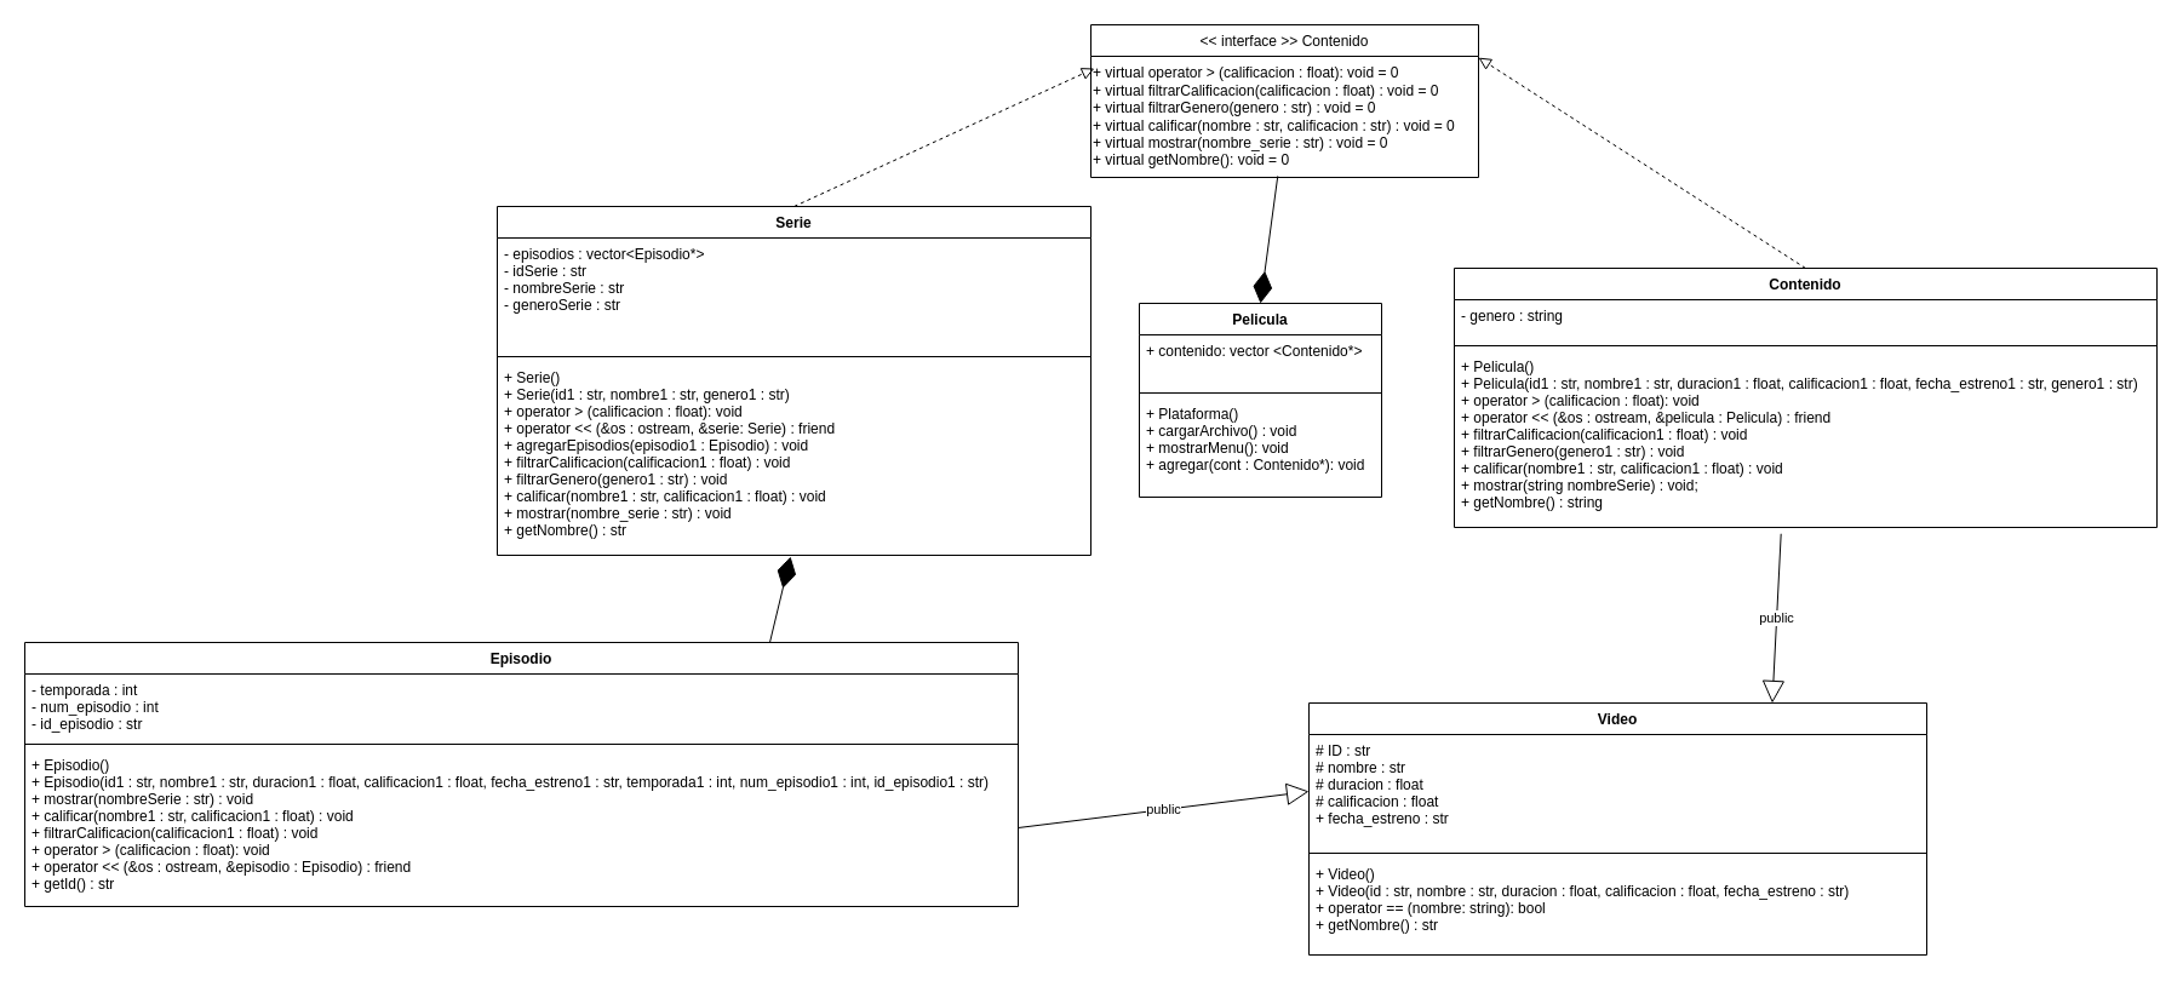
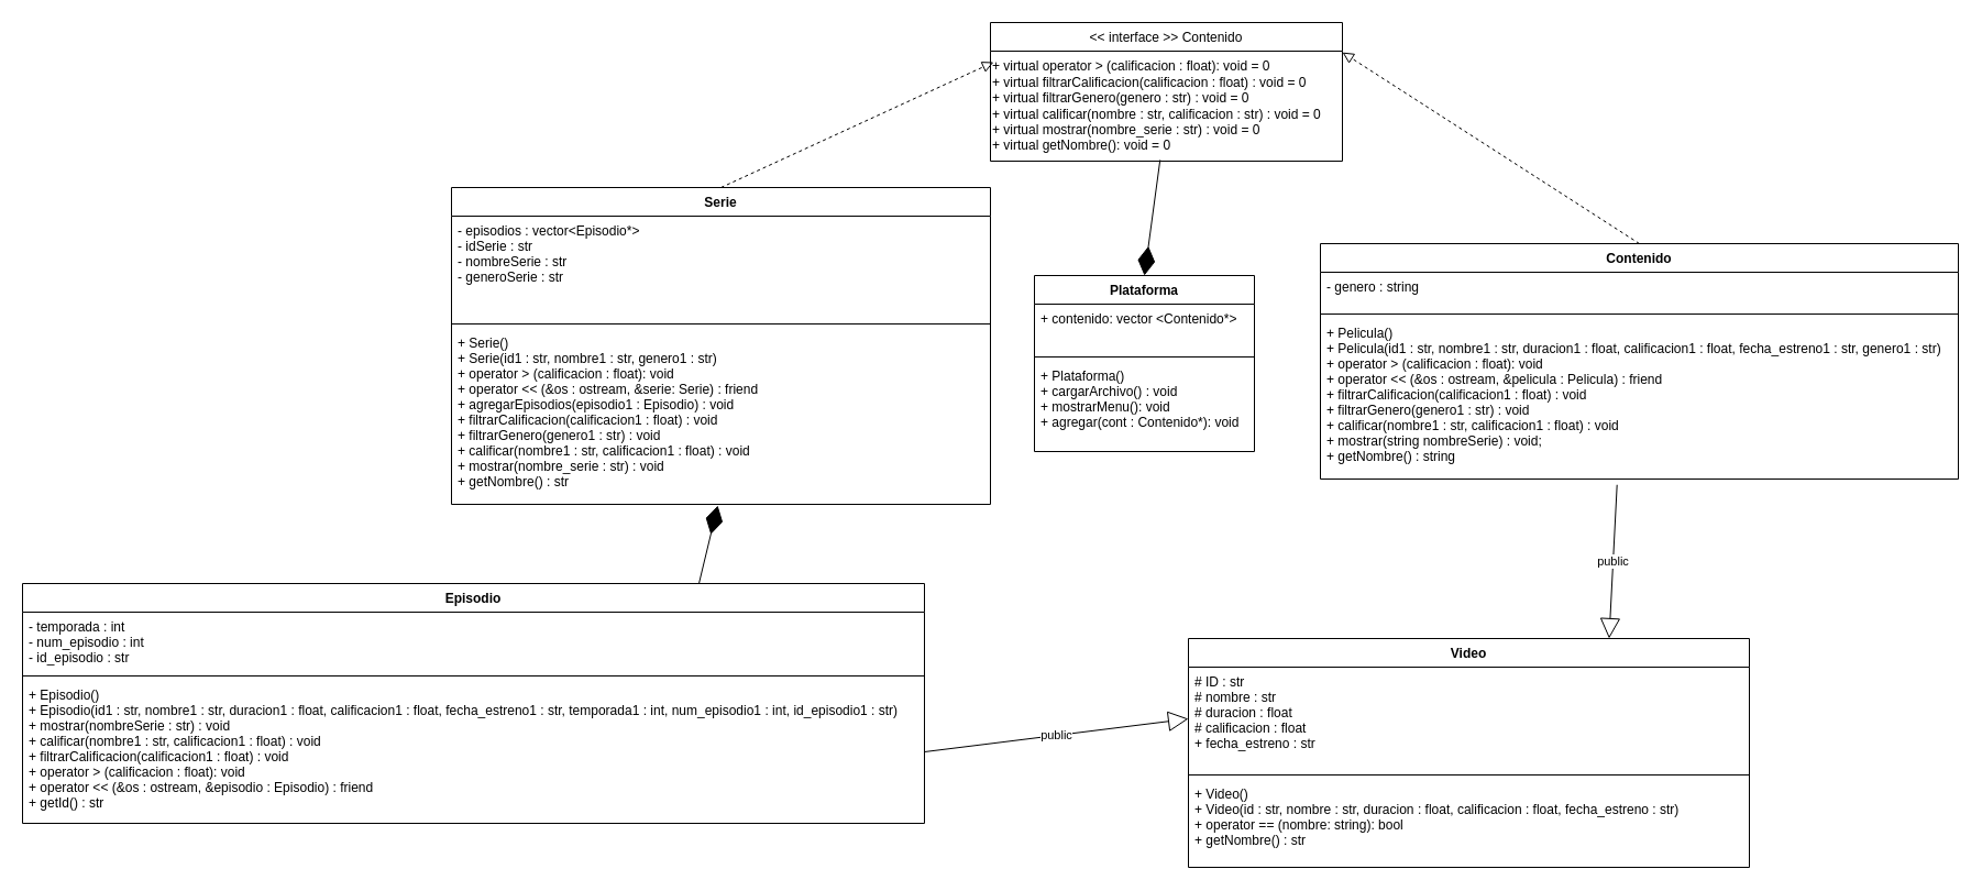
  <mxCell id="0" />
  <mxCell id="1" parent="0" />
  <mxCell id="2" value="" style="endArrow=diamondThin;endFill=1;endSize=24;html=1;exitX=0.75;exitY=0;exitDx=0;exitDy=0;entryX=0.494;entryY=1.007;entryDx=0;entryDy=0;entryPerimeter=0;" edge="1" parent="1" source="22" target="21"><mxGeometry width="160" relative="1" as="geometry"><mxPoint x="755" y="433" as="sourcePoint" /><mxPoint x="755" y="370" as="targetPoint" /></mxGeometry></mxCell>
  <mxCell id="3" value="public" style="endArrow=block;endSize=16;endFill=0;html=1;entryX=0.75;entryY=0;entryDx=0;entryDy=0;exitX=0.465;exitY=1.036;exitDx=0;exitDy=0;exitPerimeter=0;" edge="1" parent="1" source="29" target="14"><mxGeometry width="160" relative="1" as="geometry"><mxPoint x="1330" y="360" as="sourcePoint" /><mxPoint x="1120" y="500" as="targetPoint" /></mxGeometry></mxCell>
  <mxCell id="4" value="public" style="endArrow=block;endSize=16;endFill=0;html=1;exitX=1;exitY=0.5;exitDx=0;exitDy=0;entryX=0;entryY=0.5;entryDx=0;entryDy=0;" edge="1" parent="1" source="25" target="15"><mxGeometry width="160" relative="1" as="geometry"><mxPoint x="825" y="508" as="sourcePoint" /><mxPoint x="1000" y="570" as="targetPoint" /></mxGeometry></mxCell>
  <mxCell id="5" value="&lt;&lt; interface &gt;&gt; Contenido" style="swimlane;fontStyle=0;childLayout=stackLayout;horizontal=1;startSize=26;fillColor=none;horizontalStack=0;resizeParent=1;resizeParentMax=0;resizeLast=0;collapsible=1;marginBottom=0;" vertex="1" parent="1"><mxGeometry x="900" y="20" width="320" height="126" as="geometry" /></mxCell>
  <mxCell id="6" value="+ virtual operator &amp;gt; (calificacion : float): void = 0&lt;br&gt;+ virtual filtrarCalificacion(calificacion : float) : void = 0&lt;br&gt;+ virtual filtrarGenero(genero : str) : void = 0&lt;br&gt;+ virtual calificar(nombre : str,&amp;nbsp;calificacion : str) : void = 0&lt;br&gt;+ virtual mostrar(nombre_serie : str) : void = 0&lt;br&gt;+ virtual getNombre(): void = 0" style="text;html=1;align=left;verticalAlign=middle;resizable=0;points=[];autosize=1;strokeColor=none;fillColor=none;" vertex="1" parent="5"><mxGeometry y="26" width="320" height="100" as="geometry" /></mxCell>
  <mxCell id="7" value="" style="endArrow=diamondThin;endFill=1;endSize=24;html=1;exitX=0.482;exitY=0.989;exitDx=0;exitDy=0;exitPerimeter=0;entryX=0.5;entryY=0;entryDx=0;entryDy=0;" edge="1" parent="1" source="6" target="10"><mxGeometry width="160" relative="1" as="geometry"><mxPoint x="860" y="311.459" as="sourcePoint" /><mxPoint x="1020" y="210" as="targetPoint" /></mxGeometry></mxCell>
  <mxCell id="8" value="" style="endArrow=block;startArrow=none;endFill=0;startFill=0;endSize=8;html=1;verticalAlign=bottom;dashed=1;labelBackgroundColor=none;exitX=0.5;exitY=0;exitDx=0;exitDy=0;entryX=0.009;entryY=0.1;entryDx=0;entryDy=0;entryPerimeter=0;" edge="1" parent="1" source="18" target="6"><mxGeometry width="160" relative="1" as="geometry"><mxPoint x="755" y="210" as="sourcePoint" /><mxPoint x="1260" y="310" as="targetPoint" /></mxGeometry></mxCell>
  <mxCell id="9" value="" style="endArrow=block;startArrow=none;endFill=0;startFill=0;endSize=8;html=1;verticalAlign=bottom;dashed=1;labelBackgroundColor=none;exitX=0.5;exitY=0;exitDx=0;exitDy=0;entryX=1;entryY=0.011;entryDx=0;entryDy=0;entryPerimeter=0;" edge="1" parent="1" source="26" target="6"><mxGeometry width="160" relative="1" as="geometry"><mxPoint x="1270" y="210" as="sourcePoint" /><mxPoint x="949.646" y="91.68" as="targetPoint" /></mxGeometry></mxCell>
- <mxCell id="10" value="Pelicula" style="swimlane;fontStyle=1;align=center;verticalAlign=top;childLayout=stackLayout;horizontal=1;startSize=26;horizontalStack=0;resizeParent=1;resizeParentMax=0;resizeLast=0;collapsible=1;marginBottom=0;" vertex="1" parent="1"><mxGeometry x="940" y="250" width="200" height="160" as="geometry" /></mxCell>
+ <mxCell id="10" value="Plataforma" style="swimlane;fontStyle=1;align=center;verticalAlign=top;childLayout=stackLayout;horizontal=1;startSize=26;horizontalStack=0;resizeParent=1;resizeParentMax=0;resizeLast=0;collapsible=1;marginBottom=0;" vertex="1" parent="1"><mxGeometry x="940" y="250" width="200" height="160" as="geometry" /></mxCell>
  <mxCell id="11" value="+ contenido: vector &lt;Contenido*&gt;&#10;" style="text;strokeColor=none;fillColor=none;align=left;verticalAlign=top;spacingLeft=4;spacingRight=4;overflow=hidden;rotatable=0;points=[[0,0.5],[1,0.5]];portConstraint=eastwest;" vertex="1" parent="10"><mxGeometry y="26" width="200" height="44" as="geometry" /></mxCell>
  <mxCell id="12" value="" style="line;strokeWidth=1;fillColor=none;align=left;verticalAlign=middle;spacingTop=-1;spacingLeft=3;spacingRight=3;rotatable=0;labelPosition=right;points=[];portConstraint=eastwest;strokeColor=inherit;" vertex="1" parent="10"><mxGeometry y="70" width="200" height="8" as="geometry" /></mxCell>
  <mxCell id="13" value="+ Plataforma()&#10;+ cargarArchivo() : void&#10;+ mostrarMenu(): void&#10;+ agregar(cont : Contenido*): void" style="text;strokeColor=none;fillColor=none;align=left;verticalAlign=top;spacingLeft=4;spacingRight=4;overflow=hidden;rotatable=0;points=[[0,0.5],[1,0.5]];portConstraint=eastwest;" vertex="1" parent="10"><mxGeometry y="78" width="200" height="82" as="geometry" /></mxCell>
  <mxCell id="14" value="Video" style="swimlane;fontStyle=1;align=center;verticalAlign=top;childLayout=stackLayout;horizontal=1;startSize=26;horizontalStack=0;resizeParent=1;resizeParentMax=0;resizeLast=0;collapsible=1;marginBottom=0;" vertex="1" parent="1"><mxGeometry x="1080" y="580" width="510" height="208" as="geometry" /></mxCell>
  <mxCell id="15" value="# ID : str&#10;# nombre : str&#10;# duracion : float&#10;# calificacion : float&#10;+ fecha_estreno : str" style="text;strokeColor=none;fillColor=none;align=left;verticalAlign=top;spacingLeft=4;spacingRight=4;overflow=hidden;rotatable=0;points=[[0,0.5],[1,0.5]];portConstraint=eastwest;" vertex="1" parent="14"><mxGeometry y="26" width="510" height="94" as="geometry" /></mxCell>
  <mxCell id="16" value="" style="line;strokeWidth=1;fillColor=none;align=left;verticalAlign=middle;spacingTop=-1;spacingLeft=3;spacingRight=3;rotatable=0;labelPosition=right;points=[];portConstraint=eastwest;strokeColor=inherit;" vertex="1" parent="14"><mxGeometry y="120" width="510" height="8" as="geometry" /></mxCell>
  <mxCell id="17" value="+ Video()&#10;+ Video(id : str, nombre : str, duracion : float, calificacion : float, fecha_estreno : str)&#10;+ operator == (nombre: string): bool&#10;+ getNombre() : str&#10;" style="text;strokeColor=none;fillColor=none;align=left;verticalAlign=top;spacingLeft=4;spacingRight=4;overflow=hidden;rotatable=0;points=[[0,0.5],[1,0.5]];portConstraint=eastwest;" vertex="1" parent="14"><mxGeometry y="128" width="510" height="80" as="geometry" /></mxCell>
  <mxCell id="18" value="Serie" style="swimlane;fontStyle=1;align=center;verticalAlign=top;childLayout=stackLayout;horizontal=1;startSize=26;horizontalStack=0;resizeParent=1;resizeParentMax=0;resizeLast=0;collapsible=1;marginBottom=0;" vertex="1" parent="1"><mxGeometry x="410" y="170" width="490" height="288" as="geometry" /></mxCell>
  <mxCell id="19" value="- episodios : vector&lt;Episodio*&gt;&#10;- idSerie : str&#10;- nombreSerie : str&#10;- generoSerie : str" style="text;strokeColor=none;fillColor=none;align=left;verticalAlign=top;spacingLeft=4;spacingRight=4;overflow=hidden;rotatable=0;points=[[0,0.5],[1,0.5]];portConstraint=eastwest;" vertex="1" parent="18"><mxGeometry y="26" width="490" height="94" as="geometry" /></mxCell>
  <mxCell id="20" value="" style="line;strokeWidth=1;fillColor=none;align=left;verticalAlign=middle;spacingTop=-1;spacingLeft=3;spacingRight=3;rotatable=0;labelPosition=right;points=[];portConstraint=eastwest;strokeColor=inherit;" vertex="1" parent="18"><mxGeometry y="120" width="490" height="8" as="geometry" /></mxCell>
  <mxCell id="21" value="+ Serie()&#10;+ Serie(id1 : str, nombre1 : str, genero1 : str)&#10;+ operator &gt; (calificacion : float): void&#10;+ operator &lt;&lt; (&amp;os : ostream, &amp;serie: Serie) : friend &#10;+ agregarEpisodios(episodio1 : Episodio) : void&#10;+ filtrarCalificacion(calificacion1 : float) : void&#10;+ filtrarGenero(genero1 : str) : void&#10;+ calificar(nombre1 : str, calificacion1 : float) : void&#10;+ mostrar(nombre_serie : str) : void&#10;+ getNombre() : str" style="text;strokeColor=none;fillColor=none;align=left;verticalAlign=top;spacingLeft=4;spacingRight=4;overflow=hidden;rotatable=0;points=[[0,0.5],[1,0.5]];portConstraint=eastwest;" vertex="1" parent="18"><mxGeometry y="128" width="490" height="160" as="geometry" /></mxCell>
  <mxCell id="22" value="Episodio" style="swimlane;fontStyle=1;align=center;verticalAlign=top;childLayout=stackLayout;horizontal=1;startSize=26;horizontalStack=0;resizeParent=1;resizeParentMax=0;resizeLast=0;collapsible=1;marginBottom=0;" vertex="1" parent="1"><mxGeometry x="20" y="530" width="820" height="218" as="geometry" /></mxCell>
  <mxCell id="23" value="- temporada : int&#10;- num_episodio : int&#10;- id_episodio : str" style="text;strokeColor=none;fillColor=none;align=left;verticalAlign=top;spacingLeft=4;spacingRight=4;overflow=hidden;rotatable=0;points=[[0,0.5],[1,0.5]];portConstraint=eastwest;" vertex="1" parent="22"><mxGeometry y="26" width="820" height="54" as="geometry" /></mxCell>
  <mxCell id="24" value="" style="line;strokeWidth=1;fillColor=none;align=left;verticalAlign=middle;spacingTop=-1;spacingLeft=3;spacingRight=3;rotatable=0;labelPosition=right;points=[];portConstraint=eastwest;strokeColor=inherit;" vertex="1" parent="22"><mxGeometry y="80" width="820" height="8" as="geometry" /></mxCell>
  <mxCell id="25" value="+ Episodio()&#10;+ Episodio(id1 : str, nombre1 : str, duracion1 : float, calificacion1 : float, fecha_estreno1 : str, temporada1 : int, num_episodio1 : int, id_episodio1 : str)&#10;+ mostrar(nombreSerie : str) : void&#10;+ calificar(nombre1 : str, calificacion1 : float) : void&#10;+ filtrarCalificacion(calificacion1 : float) : void&#10;+ operator &gt; (calificacion : float): void&#10;+ operator &lt;&lt; (&amp;os : ostream, &amp;episodio : Episodio) : friend &#10;+ getId() : str" style="text;strokeColor=none;fillColor=none;align=left;verticalAlign=top;spacingLeft=4;spacingRight=4;overflow=hidden;rotatable=0;points=[[0,0.5],[1,0.5]];portConstraint=eastwest;" vertex="1" parent="22"><mxGeometry y="88" width="820" height="130" as="geometry" /></mxCell>
  <mxCell id="26" value="Contenido" style="swimlane;fontStyle=1;align=center;verticalAlign=top;childLayout=stackLayout;horizontal=1;startSize=26;horizontalStack=0;resizeParent=1;resizeParentMax=0;resizeLast=0;collapsible=1;marginBottom=0;" vertex="1" parent="1"><mxGeometry x="1200" y="221" width="580" height="214" as="geometry" /></mxCell>
  <mxCell id="27" value="- genero : string&#10;" style="text;strokeColor=none;fillColor=none;align=left;verticalAlign=top;spacingLeft=4;spacingRight=4;overflow=hidden;rotatable=0;points=[[0,0.5],[1,0.5]];portConstraint=eastwest;" vertex="1" parent="26"><mxGeometry y="26" width="580" height="34" as="geometry" /></mxCell>
  <mxCell id="28" value="" style="line;strokeWidth=1;fillColor=none;align=left;verticalAlign=middle;spacingTop=-1;spacingLeft=3;spacingRight=3;rotatable=0;labelPosition=right;points=[];portConstraint=eastwest;strokeColor=inherit;" vertex="1" parent="26"><mxGeometry y="60" width="580" height="8" as="geometry" /></mxCell>
  <mxCell id="29" value="+ Pelicula()&#10;+ Pelicula(id1 : str, nombre1 : str, duracion1 : float, calificacion1 : float, fecha_estreno1 : str, genero1 : str)&#10;+ operator &gt; (calificacion : float): void&#10;+ operator &lt;&lt; (&amp;os : ostream, &amp;pelicula : Pelicula) : friend &#10;+ filtrarCalificacion(calificacion1 : float) : void&#10;+ filtrarGenero(genero1 : str) : void&#10;+ calificar(nombre1 : str, calificacion1 : float) : void&#10;+ mostrar(string nombreSerie) : void;&#10;+ getNombre() : string&#10;" style="text;strokeColor=none;fillColor=none;align=left;verticalAlign=top;spacingLeft=4;spacingRight=4;overflow=hidden;rotatable=0;points=[[0,0.5],[1,0.5]];portConstraint=eastwest;" vertex="1" parent="26"><mxGeometry y="68" width="580" height="146" as="geometry" /></mxCell>
